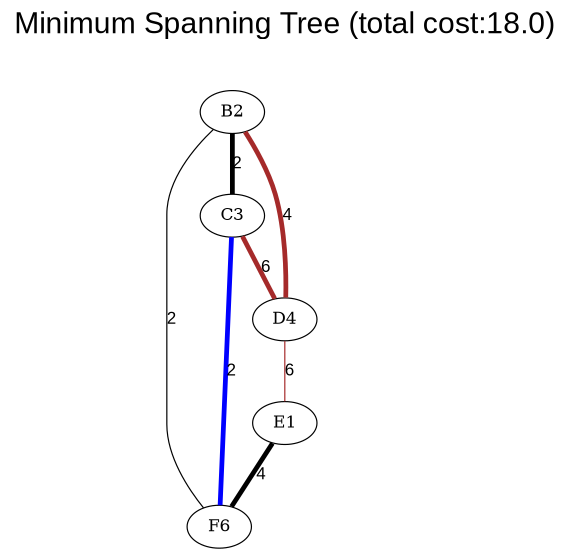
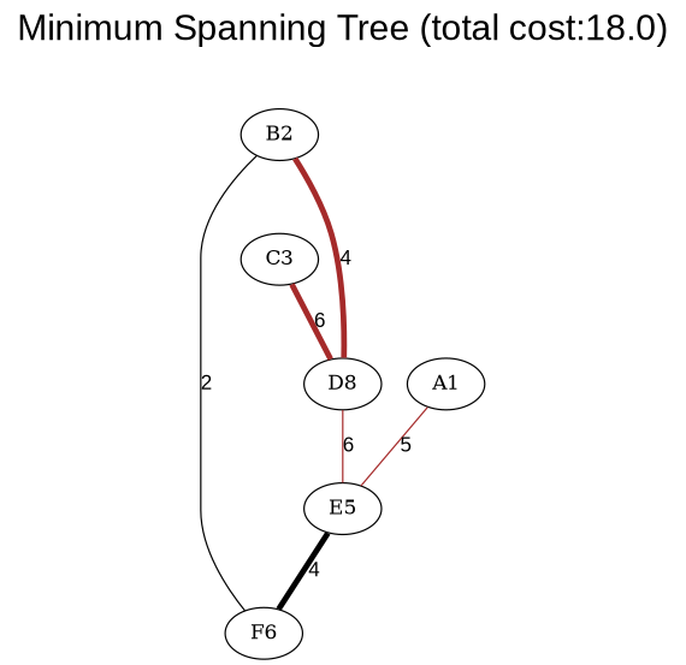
  graph {
    fontname=Arial
    fontsize=25
    fontweight=bold
    label="Minimum Spanning Tree (total cost:18.0)"
    labelloc=t
    splines=true
    edge [color=brown fontname=Arial penwidth=4.0]
    C3
    F6
-   D4
-   E5 [label=E1]
+   D4 [label=D8]
+   E5
    B2
-   C3 -- F6 [color=blue label=2]
+   A1
    C3 -- D4 [label=6]
    D4 -- E5 [label=6 penwidth=1.0]
    E5 -- F6 [color=black label=4]
-   B2 -- C3 [color=black label=2]
    B2 -- F6 [color=black label=2 penwidth=1.0]
    B2 -- D4 [label=4]
+   A1 -- E5 [label=5 penwidth=1.0]
  }
